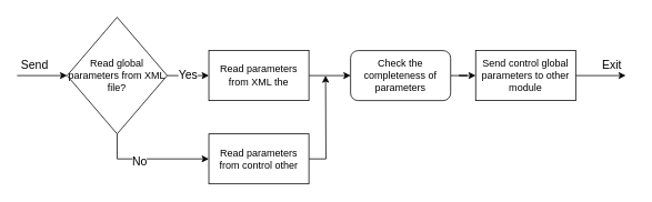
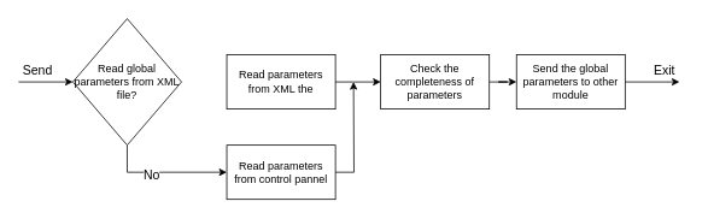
  <mxCell id="0" />
  <mxCell id="1" parent="0" />
  <mxCell id="2" style="edgeStyle=orthogonalEdgeStyle;rounded=0;orthogonalLoop=1;jettySize=auto;html=1;exitX=1;exitY=0.5;exitDx=0;exitDy=0;" edge="1" parent="1" source="3" target="12"><mxGeometry relative="1" as="geometry" /></mxCell>
  <mxCell id="3" value="Read parameters from XML the" style="rounded=0;whiteSpace=wrap;html=1;" vertex="1" parent="1"><mxGeometry x="250" y="60" width="120" height="60" as="geometry" /></mxCell>
  <mxCell id="4" value="" style="endArrow=classic;html=1;entryX=0;entryY=0.5;entryDx=0;entryDy=0;" edge="1" parent="1"><mxGeometry width="50" height="50" relative="1" as="geometry"><mxPoint x="20" y="90" as="sourcePoint" /><mxPoint x="80" y="90" as="targetPoint" /></mxGeometry></mxCell>
- <mxCell id="5" value="&lt;font style=&quot;font-size: 14px&quot;&gt;Yes&lt;/font&gt;" style="edgeStyle=orthogonalEdgeStyle;rounded=0;orthogonalLoop=1;jettySize=auto;html=1;exitX=1;exitY=0.5;exitDx=0;exitDy=0;entryX=0;entryY=0.5;entryDx=0;entryDy=0;" edge="1" parent="1" source="8" target="3"><mxGeometry relative="1" as="geometry" /></mxCell>
  <mxCell id="6" style="edgeStyle=orthogonalEdgeStyle;rounded=0;orthogonalLoop=1;jettySize=auto;html=1;exitX=0.5;exitY=1;exitDx=0;exitDy=0;entryX=0;entryY=0.5;entryDx=0;entryDy=0;" edge="1" parent="1" source="8" target="10"><mxGeometry relative="1" as="geometry" /></mxCell>
  <mxCell id="7" value="&lt;font style=&quot;font-size: 14px&quot;&gt;No&lt;/font&gt;" style="text;html=1;resizable=0;points=[];align=center;verticalAlign=middle;labelBackgroundColor=#ffffff;" vertex="1" connectable="0" parent="6"><mxGeometry x="-0.2" y="-2" relative="1" as="geometry"><mxPoint as="offset" /></mxGeometry></mxCell>
  <mxCell id="8" value="Read global parameters from XML file?" style="rhombus;whiteSpace=wrap;html=1;" vertex="1" parent="1"><mxGeometry x="80" y="20" width="120" height="140" as="geometry" /></mxCell>
  <mxCell id="9" style="edgeStyle=orthogonalEdgeStyle;rounded=0;orthogonalLoop=1;jettySize=auto;html=1;exitX=1;exitY=0.5;exitDx=0;exitDy=0;" edge="1" parent="1" source="10"><mxGeometry relative="1" as="geometry"><mxPoint x="390" y="90" as="targetPoint" /></mxGeometry></mxCell>
- <mxCell id="10" value="Read parameters from control other" style="rounded=0;whiteSpace=wrap;html=1;" vertex="1" parent="1"><mxGeometry x="250" y="160" width="120" height="60" as="geometry" /></mxCell>
+ <mxCell id="10" value="Read parameters from control pannel" style="rounded=0;whiteSpace=wrap;html=1;" vertex="1" parent="1"><mxGeometry x="250" y="160" width="120" height="60" as="geometry" /></mxCell>
  <mxCell id="11" style="edgeStyle=orthogonalEdgeStyle;rounded=0;orthogonalLoop=1;jettySize=auto;html=1;exitX=1;exitY=0.5;exitDx=0;exitDy=0;" edge="1" parent="1" source="12" target="13"><mxGeometry relative="1" as="geometry" /></mxCell>
- <mxCell id="12" value="Check the completeness of parameters" style="whiteSpace=wrap;html=1;rounded=1;" vertex="1" parent="1"><mxGeometry x="420" y="60" width="120" height="60" as="geometry" /></mxCell>
- <mxCell id="13" value="Send control global parameters to other module" style="rounded=0;whiteSpace=wrap;html=1;" vertex="1" parent="1"><mxGeometry x="570" y="60" width="120" height="60" as="geometry" /></mxCell>
+ <mxCell id="12" value="Check the completeness of parameters" style="rounded=0;whiteSpace=wrap;html=1;" vertex="1" parent="1"><mxGeometry x="420" y="60" width="120" height="60" as="geometry" /></mxCell>
+ <mxCell id="13" value="Send the global parameters to other module" style="rounded=0;whiteSpace=wrap;html=1;" vertex="1" parent="1"><mxGeometry x="570" y="60" width="120" height="60" as="geometry" /></mxCell>
  <mxCell id="14" value="&lt;font style=&quot;font-size: 14px&quot;&gt;Send&lt;/font&gt;" style="text;html=1;resizable=0;points=[];autosize=1;align=left;verticalAlign=top;spacingTop=-4;" vertex="1" parent="1"><mxGeometry x="23" y="66" width="50" height="20" as="geometry" /></mxCell>
  <mxCell id="15" value="" style="endArrow=classic;html=1;exitX=1;exitY=0.5;exitDx=0;exitDy=0;" edge="1" parent="1" source="13"><mxGeometry width="50" height="50" relative="1" as="geometry"><mxPoint x="720" y="110" as="sourcePoint" /><mxPoint x="750" y="90" as="targetPoint" /></mxGeometry></mxCell>
  <mxCell id="16" value="&lt;font style=&quot;font-size: 14px&quot;&gt;Exit&lt;/font&gt;" style="text;html=1;resizable=0;points=[];autosize=1;align=left;verticalAlign=top;spacingTop=-4;" vertex="1" parent="1"><mxGeometry x="720" y="66" width="40" height="20" as="geometry" /></mxCell>
